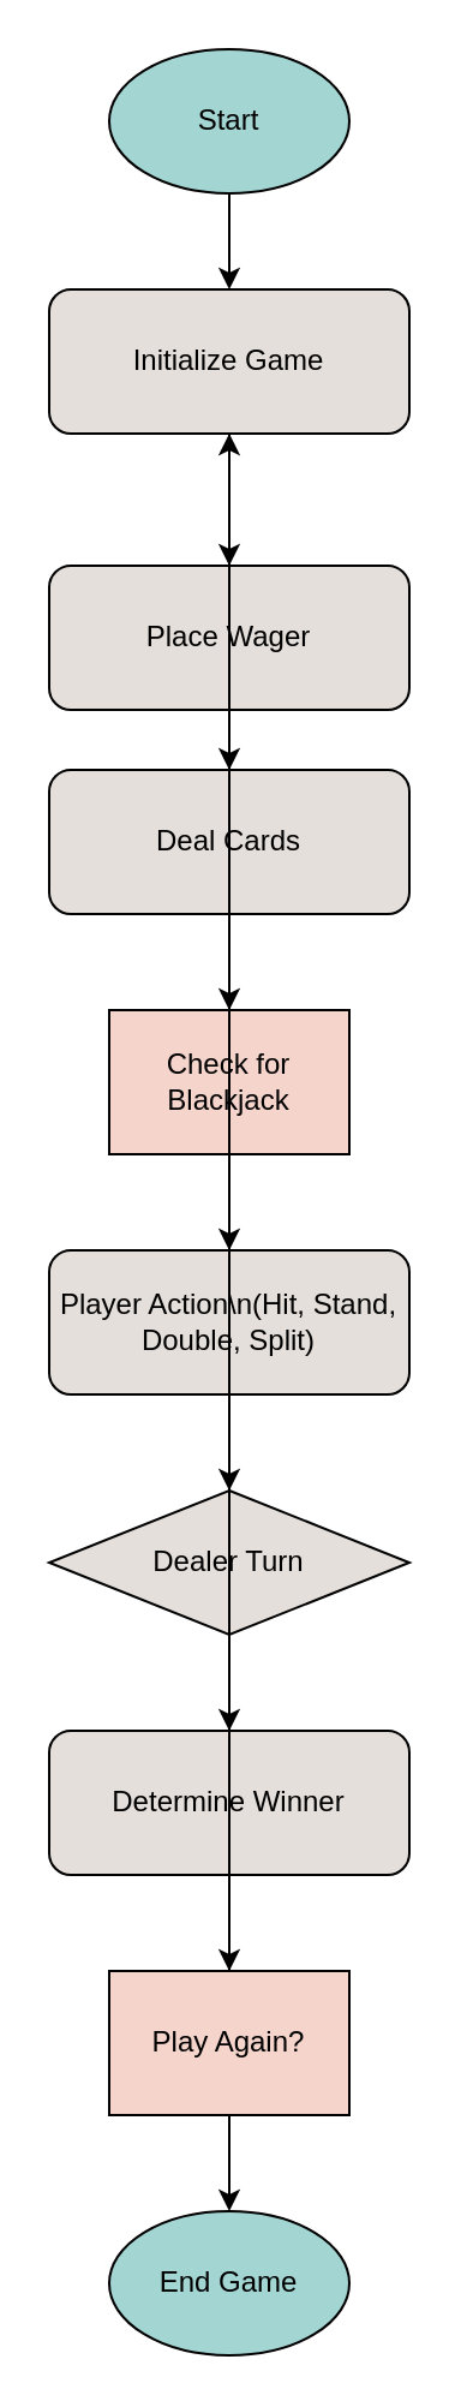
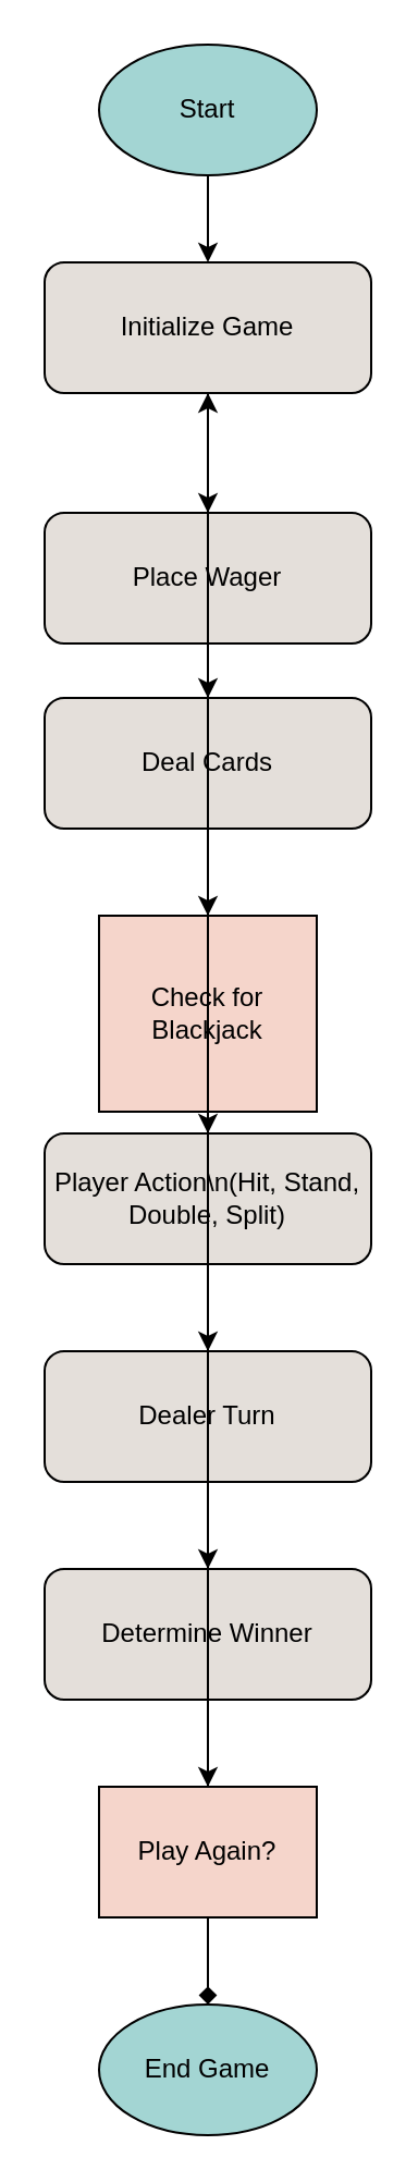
  <mxCell id="0" />
  <mxCell id="1" parent="0" />
  <mxCell id="2" value="Start" style="shape=ellipse;whiteSpace=wrap;html=1;fillColor=#a3d5d3;" vertex="1" parent="1"><mxGeometry x="45" y="20" width="100" height="60" as="geometry" /></mxCell>
  <mxCell id="3" value="Initialize Game" style="rounded=1;whiteSpace=wrap;html=1;fillColor=#e4dfda;" vertex="1" parent="1"><mxGeometry x="20" y="120" width="150" height="60" as="geometry" /></mxCell>
  <mxCell id="4" value="Place Wager" style="rounded=1;whiteSpace=wrap;html=1;fillColor=#e4dfda;" vertex="1" parent="1"><mxGeometry x="20" y="235" width="150" height="60" as="geometry" /></mxCell>
  <mxCell id="5" value="Deal Cards" style="rounded=1;whiteSpace=wrap;html=1;fillColor=#e4dfda;" vertex="1" parent="1"><mxGeometry x="20" y="320" width="150" height="60" as="geometry" /></mxCell>
- <mxCell id="6" value="Check for Blackjack" style="diamond;whiteSpace=wrap;html=1;fillColor=#f5d5cb;" vertex="1" parent="1"><mxGeometry x="45" y="420" width="100" height="60" as="geometry" /></mxCell>
+ <mxCell id="6" value="Check for Blackjack" style="diamond;whiteSpace=wrap;html=1;fillColor=#f5d5cb;" vertex="1" parent="1"><mxGeometry x="45" y="420" width="100" height="90" as="geometry" /></mxCell>
  <mxCell id="7" value="Player Action\n(Hit, Stand, Double, Split)" style="rounded=1;whiteSpace=wrap;html=1;fillColor=#e4dfda;" vertex="1" parent="1"><mxGeometry x="20" y="520" width="150" height="60" as="geometry" /></mxCell>
- <mxCell id="8" value="Dealer Turn" style="rhombus;whiteSpace=wrap;html=1;fillColor=#e4dfda;" vertex="1" parent="1"><mxGeometry x="20" y="620" width="150" height="60" as="geometry" /></mxCell>
+ <mxCell id="8" value="Dealer Turn" style="rounded=1;whiteSpace=wrap;html=1;fillColor=#e4dfda;" vertex="1" parent="1"><mxGeometry x="20" y="620" width="150" height="60" as="geometry" /></mxCell>
  <mxCell id="9" value="Determine Winner" style="rounded=1;whiteSpace=wrap;html=1;fillColor=#e4dfda;" vertex="1" parent="1"><mxGeometry x="20" y="720" width="150" height="60" as="geometry" /></mxCell>
  <mxCell id="10" value="Play Again?" style="diamond;whiteSpace=wrap;html=1;fillColor=#f5d5cb;" vertex="1" parent="1"><mxGeometry x="45" y="820" width="100" height="60" as="geometry" /></mxCell>
  <mxCell id="11" value="End Game" style="shape=ellipse;whiteSpace=wrap;html=1;fillColor=#a3d5d3;" vertex="1" parent="1"><mxGeometry x="45" y="920" width="100" height="60" as="geometry" /></mxCell>
  <mxCell id="12" edge="1" source="2" target="3" parent="1"><mxGeometry relative="1" as="geometry" /></mxCell>
  <mxCell id="13" edge="1" source="3" target="4" parent="1"><mxGeometry relative="1" as="geometry" /></mxCell>
  <mxCell id="14" edge="1" source="4" target="5" parent="1"><mxGeometry relative="1" as="geometry" /></mxCell>
  <mxCell id="15" edge="1" source="5" target="6" parent="1"><mxGeometry relative="1" as="geometry" /></mxCell>
  <mxCell id="16" edge="1" source="6" target="7" parent="1"><mxGeometry relative="1" as="geometry" /></mxCell>
  <mxCell id="17" edge="1" source="7" target="8" parent="1"><mxGeometry relative="1" as="geometry" /></mxCell>
  <mxCell id="18" edge="1" source="8" target="9" parent="1"><mxGeometry relative="1" as="geometry" /></mxCell>
  <mxCell id="19" edge="1" source="9" target="10" parent="1"><mxGeometry relative="1" as="geometry" /></mxCell>
- <mxCell id="20" edge="1" source="10" target="11" parent="1"><mxGeometry relative="1" as="geometry" /></mxCell>
+ <mxCell id="20" edge="1" source="10" target="11" parent="1" style="endArrow=diamond;"><mxGeometry relative="1" as="geometry" /></mxCell>
  <mxCell id="21" edge="1" source="10" target="3" parent="1"><mxGeometry relative="1" as="geometry" /><mxPoint as="sourcePoint" x="450" y="880" /><mxPoint as="targetPoint" x="450" y="150" /></mxCell>
